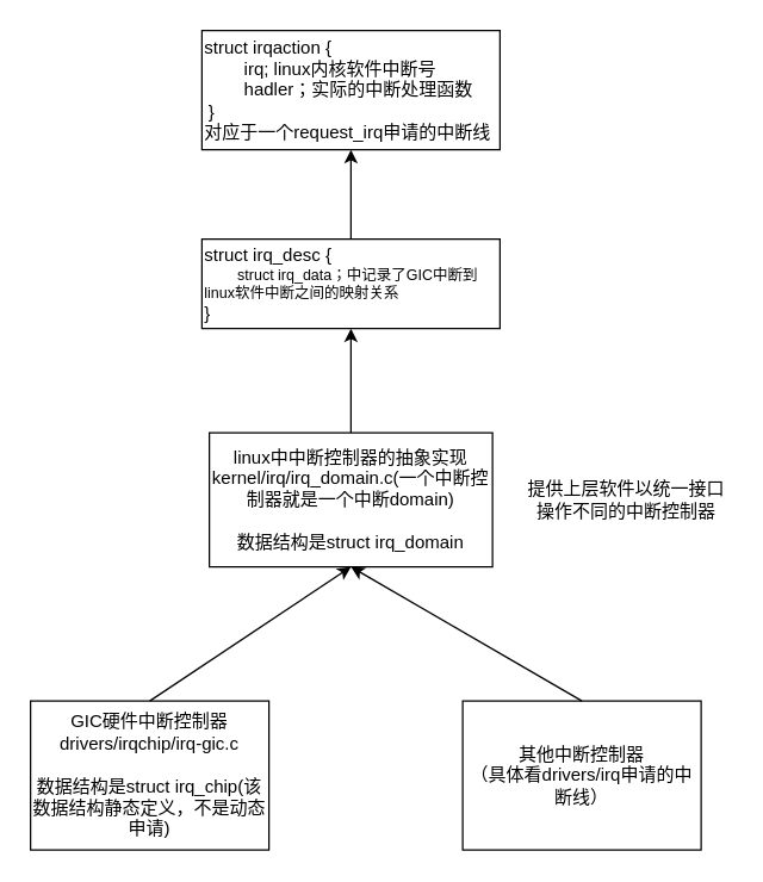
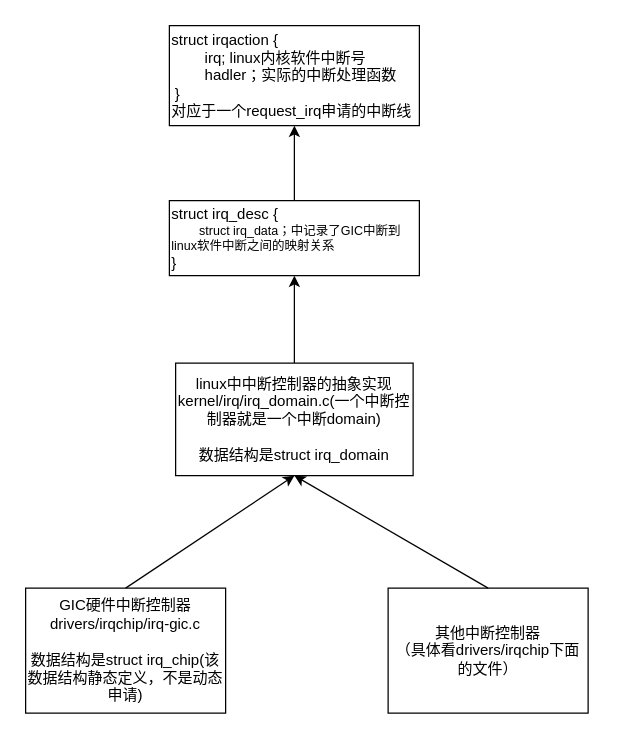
  <mxCell id="0" />
  <mxCell id="1" parent="0" />
  <mxCell id="2" value="GIC硬件中断控制器&lt;div&gt;drivers/irqchip/irq-gic.c&lt;br&gt;&lt;/div&gt;&lt;div&gt;&lt;br&gt;&lt;/div&gt;&lt;div&gt;数据结构是struct irq_chip(该数据结构静态定义，不是动态申请)&lt;/div&gt;" style="rounded=0;whiteSpace=wrap;html=1;" vertex="1" parent="1"><mxGeometry x="20" y="470" width="160" height="100" as="geometry" /></mxCell>
  <mxCell id="3" style="edgeStyle=orthogonalEdgeStyle;rounded=0;orthogonalLoop=1;jettySize=auto;html=1;exitX=0.5;exitY=0;exitDx=0;exitDy=0;entryX=0.5;entryY=1;entryDx=0;entryDy=0;" edge="1" parent="1" source="4" target="9"><mxGeometry relative="1" as="geometry" /></mxCell>
  <mxCell id="4" value="linux中中断控制器的抽象实现&lt;div&gt;kernel/irq/irq_domain.c(一个中断控制器就是一个中断domain)&lt;/div&gt;&lt;div&gt;&lt;br&gt;&lt;/div&gt;&lt;div&gt;数据结构是struct irq_domain&lt;/div&gt;" style="rounded=0;whiteSpace=wrap;html=1;" vertex="1" parent="1"><mxGeometry x="140" y="290" width="190" height="90" as="geometry" /></mxCell>
- <mxCell id="5" value="其他中断控制器&lt;div&gt;（具体看drivers/irq申请的中断线）&lt;/div&gt;" style="rounded=0;whiteSpace=wrap;html=1;" vertex="1" parent="1"><mxGeometry x="310" y="470" width="160" height="100" as="geometry" /></mxCell>
+ <mxCell id="5" value="其他中断控制器&lt;div&gt;（具体看drivers/irqchip下面的文件）&lt;/div&gt;" style="rounded=0;whiteSpace=wrap;html=1;" vertex="1" parent="1"><mxGeometry x="310" y="470" width="160" height="100" as="geometry" /></mxCell>
  <mxCell id="6" value="" style="endArrow=classic;html=1;rounded=0;exitX=0.5;exitY=0;exitDx=0;exitDy=0;entryX=0.5;entryY=1;entryDx=0;entryDy=0;" edge="1" parent="1" source="2" target="4"><mxGeometry width="50" height="50" relative="1" as="geometry"><mxPoint x="220" y="360" as="sourcePoint" /><mxPoint x="270" y="310" as="targetPoint" /></mxGeometry></mxCell>
  <mxCell id="7" value="" style="endArrow=classic;html=1;rounded=0;exitX=0.5;exitY=0;exitDx=0;exitDy=0;entryX=0.5;entryY=1;entryDx=0;entryDy=0;" edge="1" parent="1" source="5" target="4"><mxGeometry width="50" height="50" relative="1" as="geometry"><mxPoint x="220" y="360" as="sourcePoint" /><mxPoint x="270" y="310" as="targetPoint" /></mxGeometry></mxCell>
  <mxCell id="8" style="edgeStyle=orthogonalEdgeStyle;rounded=0;orthogonalLoop=1;jettySize=auto;html=1;exitX=0.5;exitY=0;exitDx=0;exitDy=0;entryX=0.5;entryY=1;entryDx=0;entryDy=0;" edge="1" parent="1" source="9" target="11"><mxGeometry relative="1" as="geometry" /></mxCell>
  <mxCell id="9" value="struct irq_desc {&lt;div style=&quot;font-size: 10px;&quot;&gt;&amp;nbsp;&lt;span style=&quot;white-space: pre;&quot;&gt;&#09;&lt;/span&gt;struct irq_data；中记录了GIC中断到linux软件中断之间的映射关系&lt;/div&gt;&lt;div&gt;}&lt;/div&gt;" style="rounded=0;whiteSpace=wrap;html=1;align=left;" vertex="1" parent="1"><mxGeometry x="135" y="160" width="200" height="60" as="geometry" /></mxCell>
- <mxCell id="10" value="提供上层软件以统一接口操作不同的中断控制器" style="text;html=1;align=center;verticalAlign=middle;whiteSpace=wrap;rounded=0;" vertex="1" parent="1"><mxGeometry x="350" y="320" width="140" height="30" as="geometry" /></mxCell>
  <mxCell id="11" value="struct irqaction {&lt;div&gt;&lt;span style=&quot;white-space: pre;&quot;&gt;&#09;&lt;/span&gt;irq; linux内核软件中断号&lt;/div&gt;&lt;div&gt;&lt;span style=&quot;white-space: pre;&quot;&gt;&#09;&lt;/span&gt;hadler；实际的中断处理函数&lt;br&gt;&lt;div style=&quot;font-size: 10px;&quot;&gt;&amp;nbsp;&lt;span style=&quot;background-color: initial; font-size: 12px;&quot;&gt;}&lt;/span&gt;&lt;/div&gt;&lt;/div&gt;&lt;div style=&quot;&quot;&gt;对应于一个request_irq申请的中断线&lt;/div&gt;" style="rounded=0;whiteSpace=wrap;html=1;align=left;" vertex="1" parent="1"><mxGeometry x="135" y="20" width="200" height="80" as="geometry" /></mxCell>
